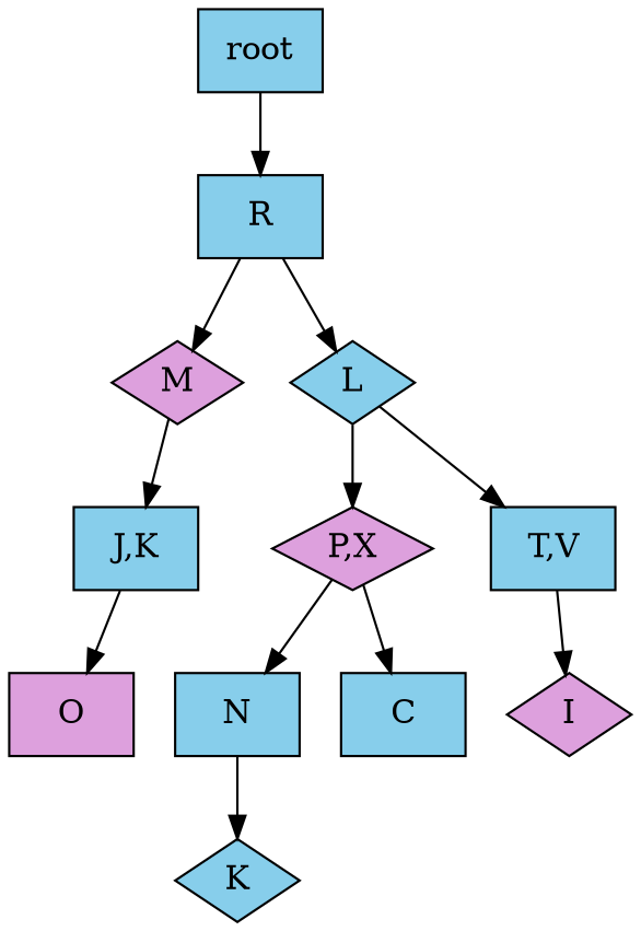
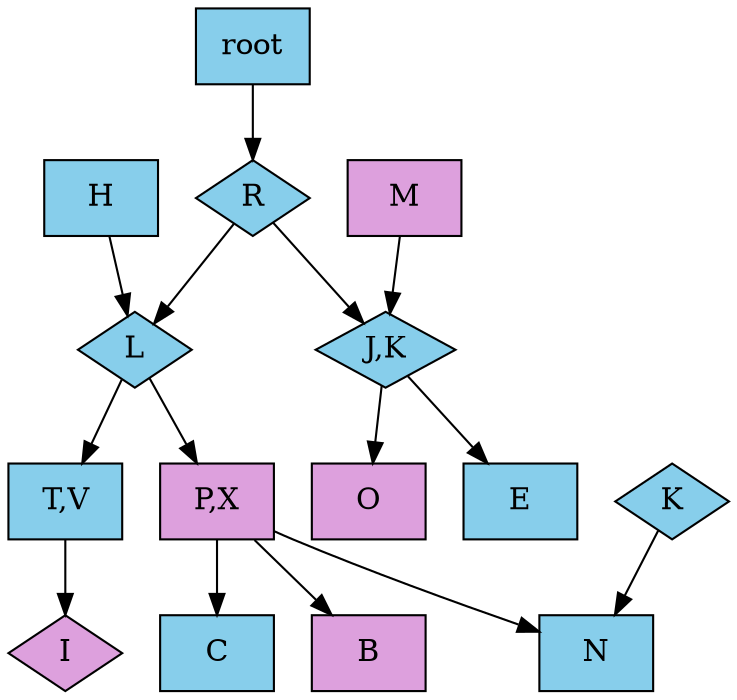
  strict digraph {
    node [fillcolor=skyblue shape=box style=filled]
    n1 [label=root]
-   n2 [label=R]
-   n3 [fillcolor=plum label=M shape=diamond]
+   n2 [label=R shape=diamond]
+   n3 [fillcolor=plum label=M]
    n4 [label=L shape=diamond]
-   n6 [label="J,K"]
-   n7 [fillcolor=plum label="P,X" shape=diamond]
+   n5 [label=H]
+   n6 [label="J,K" shape=diamond]
+   n7 [fillcolor=plum label="P,X"]
    n8 [label="T,V"]
+   n9 [label=E]
    n10 [fillcolor=plum label=O]
    n11 [label=N]
    n12 [label=C]
+   n13 [fillcolor=plum label=B]
    n14 [fillcolor=plum label=I shape=diamond]
    n15 [label=K shape=diamond]
    n1 -> n2
-   n2 -> n3
+   n2 -> n6
    n2 -> n4
    n3 -> n6
    n4 -> n7
    n4 -> n8
+   n5 -> n4
+   n6 -> n9
    n6 -> n10
    n7 -> n11
    n7 -> n12
+   n7 -> n13
    n8 -> n14
-   n11 -> n15
+   n15 -> n11
  }
